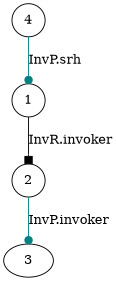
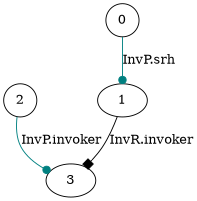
  digraph {
    node [shape=ellipse]
    edge [arrowhead=dot color=teal]
-   1 [shape=circle]
-   0 [shape=circle label=4]
+   1
+   0 [shape=circle]
    2 [shape=circle]
    3
-   1 -> 2 [arrowhead=box color=black label="InvR.invoker"]
+   1 -> 3 [arrowhead=box color=black label="InvR.invoker"]
    0 -> 1 [label="InvP.srh"]
    2 -> 3 [label="InvP.invoker"]
  }
